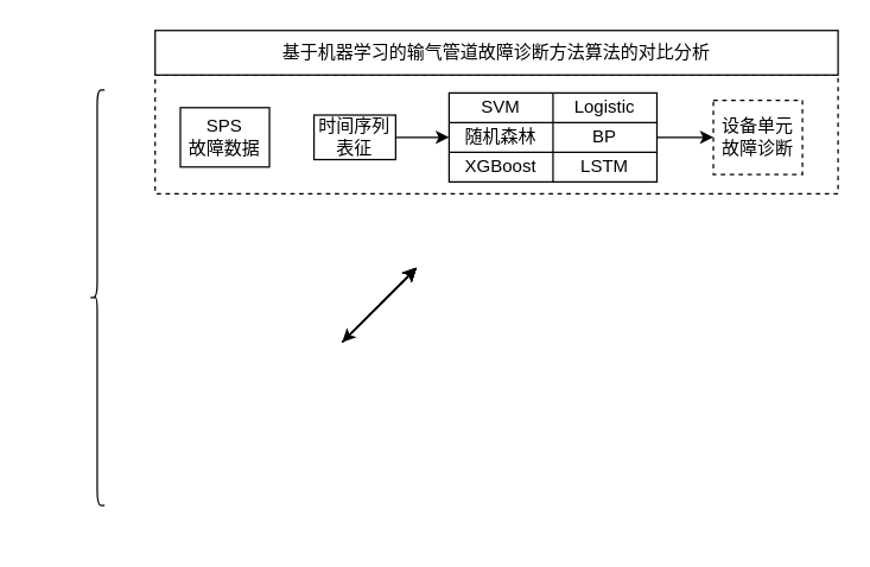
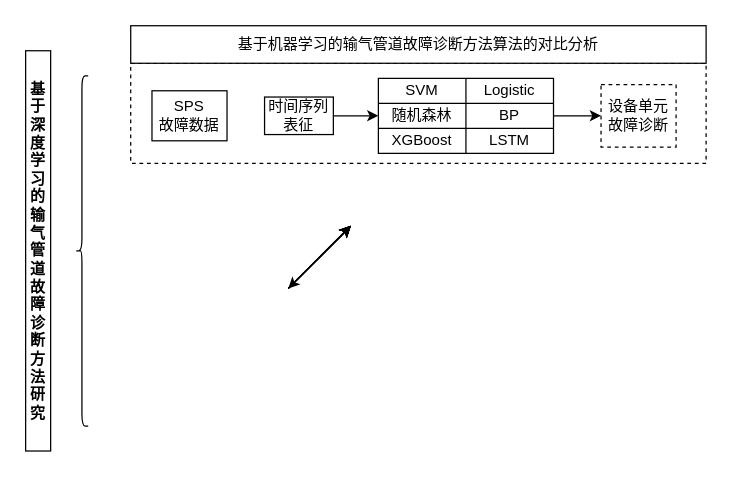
  <mxCell id="0" />
  <mxCell id="1" parent="0" />
+ <mxCell id="2" value="&lt;p align=&quot;center&quot; class=&quot;MsoNormal&quot;&gt;&lt;b&gt;基于深度学习的输气管道故障诊断方法研&lt;/b&gt;&lt;b style=&quot;background-color: initial;&quot;&gt;究&lt;/b&gt;&lt;/p&gt;" style="rounded=0;whiteSpace=wrap;html=1;" vertex="1" parent="1"><mxGeometry x="20" y="40" width="20" height="320" as="geometry" /></mxCell>
  <mxCell id="3" value="" style="shape=curlyBracket;whiteSpace=wrap;html=1;rounded=1;labelPosition=left;verticalLabelPosition=middle;align=right;verticalAlign=middle;" vertex="1" parent="1"><mxGeometry x="60" y="60" width="10" height="280" as="geometry" /></mxCell>
  <mxCell id="4" value="" style="group" vertex="1" connectable="0" parent="1"><mxGeometry x="104" y="20" width="460" height="130" as="geometry" /></mxCell>
  <mxCell id="5" value="" style="rounded=0;whiteSpace=wrap;html=1;dashed=1;" vertex="1" parent="4"><mxGeometry y="30" width="460" height="80" as="geometry" /></mxCell>
  <mxCell id="6" value="基于机器学习的输气管道故障诊断方法算法的对比分析" style="rounded=0;whiteSpace=wrap;html=1;" vertex="1" parent="4"><mxGeometry width="460" height="30" as="geometry" /></mxCell>
  <mxCell id="7" value="SPS&lt;br&gt;故障数据" style="rounded=0;whiteSpace=wrap;html=1;" vertex="1" parent="4"><mxGeometry x="17" y="52" width="60" height="40" as="geometry" /></mxCell>
  <mxCell id="8" value="时间序列表征" style="rounded=0;whiteSpace=wrap;html=1;" vertex="1" parent="4"><mxGeometry x="107" y="57" width="55" height="30" as="geometry" /></mxCell>
  <mxCell id="9" value="" style="shape=table;startSize=0;container=1;collapsible=0;childLayout=tableLayout;fontSize=13;" vertex="1" parent="4"><mxGeometry x="198" y="42" width="140" height="60" as="geometry" /></mxCell>
  <mxCell id="10" value="" style="shape=tableRow;horizontal=0;startSize=0;swimlaneHead=0;swimlaneBody=0;strokeColor=inherit;top=0;left=0;bottom=0;right=0;collapsible=0;dropTarget=0;fillColor=none;points=[[0,0.5],[1,0.5]];portConstraint=eastwest;fontSize=16;" vertex="1" parent="9"><mxGeometry width="140" height="20" as="geometry" /></mxCell>
  <mxCell id="11" value="&lt;div style=&quot;font-size: 12px;&quot;&gt;SVM&lt;/div&gt;" style="shape=partialRectangle;html=1;whiteSpace=wrap;connectable=0;strokeColor=inherit;overflow=hidden;fillColor=none;top=0;left=0;bottom=0;right=0;pointerEvents=1;fontSize=12;" vertex="1" parent="10"><mxGeometry width="70" height="20" as="geometry"><mxRectangle width="70" height="20" as="alternateBounds" /></mxGeometry></mxCell>
  <mxCell id="12" value="Logistic" style="shape=partialRectangle;html=1;whiteSpace=wrap;connectable=0;strokeColor=inherit;overflow=hidden;fillColor=none;top=0;left=0;bottom=0;right=0;pointerEvents=1;fontSize=12;" vertex="1" parent="10"><mxGeometry x="70" width="70" height="20" as="geometry"><mxRectangle width="70" height="20" as="alternateBounds" /></mxGeometry></mxCell>
  <mxCell id="13" value="" style="shape=tableRow;horizontal=0;startSize=0;swimlaneHead=0;swimlaneBody=0;strokeColor=inherit;top=0;left=0;bottom=0;right=0;collapsible=0;dropTarget=0;fillColor=none;points=[[0,0.5],[1,0.5]];portConstraint=eastwest;fontSize=16;" vertex="1" parent="9"><mxGeometry y="20" width="140" height="20" as="geometry" /></mxCell>
  <mxCell id="14" value="随机森林" style="shape=partialRectangle;html=1;whiteSpace=wrap;connectable=0;strokeColor=inherit;overflow=hidden;fillColor=none;top=0;left=0;bottom=0;right=0;pointerEvents=1;fontSize=12;" vertex="1" parent="13"><mxGeometry width="70" height="20" as="geometry"><mxRectangle width="70" height="20" as="alternateBounds" /></mxGeometry></mxCell>
  <mxCell id="15" value="BP" style="shape=partialRectangle;html=1;whiteSpace=wrap;connectable=0;strokeColor=inherit;overflow=hidden;fillColor=none;top=0;left=0;bottom=0;right=0;pointerEvents=1;fontSize=12;" vertex="1" parent="13"><mxGeometry x="70" width="70" height="20" as="geometry"><mxRectangle width="70" height="20" as="alternateBounds" /></mxGeometry></mxCell>
  <mxCell id="16" value="" style="shape=tableRow;horizontal=0;startSize=0;swimlaneHead=0;swimlaneBody=0;strokeColor=inherit;top=0;left=0;bottom=0;right=0;collapsible=0;dropTarget=0;fillColor=none;points=[[0,0.5],[1,0.5]];portConstraint=eastwest;fontSize=16;" vertex="1" parent="9"><mxGeometry y="40" width="140" height="20" as="geometry" /></mxCell>
  <mxCell id="17" value="XGBoost" style="shape=partialRectangle;html=1;whiteSpace=wrap;connectable=0;strokeColor=inherit;overflow=hidden;fillColor=none;top=0;left=0;bottom=0;right=0;pointerEvents=1;fontSize=12;" vertex="1" parent="16"><mxGeometry width="70" height="20" as="geometry"><mxRectangle width="70" height="20" as="alternateBounds" /></mxGeometry></mxCell>
  <mxCell id="18" value="LSTM" style="shape=partialRectangle;html=1;whiteSpace=wrap;connectable=0;strokeColor=inherit;overflow=hidden;fillColor=none;top=0;left=0;bottom=0;right=0;pointerEvents=1;fontSize=12;" vertex="1" parent="16"><mxGeometry x="70" width="70" height="20" as="geometry"><mxRectangle width="70" height="20" as="alternateBounds" /></mxGeometry></mxCell>
  <mxCell id="19" value="" style="endArrow=classic;html=1;rounded=0;exitX=1;exitY=0.5;exitDx=0;exitDy=0;entryX=0;entryY=0.5;entryDx=0;entryDy=0;" edge="1" parent="4" source="8" target="13"><mxGeometry width="50" height="50" relative="1" as="geometry"><mxPoint x="216" y="220" as="sourcePoint" /><mxPoint x="266" y="170" as="targetPoint" /></mxGeometry></mxCell>
  <mxCell id="20" value="&lt;div&gt;设备单元&lt;/div&gt;&lt;div&gt;故障诊断&lt;/div&gt;" style="rounded=0;whiteSpace=wrap;html=1;dashed=1;" vertex="1" parent="4"><mxGeometry x="376" y="47" width="60" height="50" as="geometry" /></mxCell>
  <mxCell id="21" style="edgeStyle=orthogonalEdgeStyle;rounded=0;orthogonalLoop=1;jettySize=auto;html=1;exitX=1;exitY=0.5;exitDx=0;exitDy=0;" edge="1" parent="4" source="13" target="20"><mxGeometry relative="1" as="geometry" /></mxCell>
  <mxCell id="22" value="" style="endArrow=classic;html=1;rounded=0;" edge="1" parent="1"><mxGeometry width="50" height="50" relative="1" as="geometry"><mxPoint x="230" y="230" as="sourcePoint" /><mxPoint x="280" y="180" as="targetPoint" /></mxGeometry></mxCell>
  <mxCell id="23" value="" style="endArrow=classic;html=1;rounded=0;" edge="1" parent="1"><mxGeometry width="50" height="50" relative="1" as="geometry"><mxPoint x="230" y="230" as="sourcePoint" /><mxPoint x="280" y="180" as="targetPoint" /></mxGeometry></mxCell>
  <mxCell id="24" value="" style="endArrow=classic;startArrow=classic;html=1;rounded=0;" edge="1" parent="1"><mxGeometry width="50" height="50" relative="1" as="geometry"><mxPoint x="230" y="230" as="sourcePoint" /><mxPoint x="280" y="180" as="targetPoint" /></mxGeometry></mxCell>
  <mxCell id="25" value="" style="endArrow=classic;html=1;rounded=0;" edge="1" parent="1"><mxGeometry width="50" height="50" relative="1" as="geometry"><mxPoint x="230" y="230" as="sourcePoint" /><mxPoint x="280" y="180" as="targetPoint" /></mxGeometry></mxCell>
  <mxCell id="26" value="" style="endArrow=classic;html=1;rounded=0;" edge="1" parent="1"><mxGeometry width="50" height="50" relative="1" as="geometry"><mxPoint x="230" y="230" as="sourcePoint" /><mxPoint x="280" y="180" as="targetPoint" /></mxGeometry></mxCell>
  <mxCell id="27" value="" style="endArrow=classic;html=1;rounded=0;" edge="1" parent="1"><mxGeometry width="50" height="50" relative="1" as="geometry"><mxPoint x="230" y="230" as="sourcePoint" /><mxPoint x="280" y="180" as="targetPoint" /></mxGeometry></mxCell>
  <mxCell id="28" value="" style="endArrow=classic;html=1;rounded=0;" edge="1" parent="1"><mxGeometry width="50" height="50" relative="1" as="geometry"><mxPoint x="230" y="230" as="sourcePoint" /><mxPoint x="280" y="180" as="targetPoint" /></mxGeometry></mxCell>
